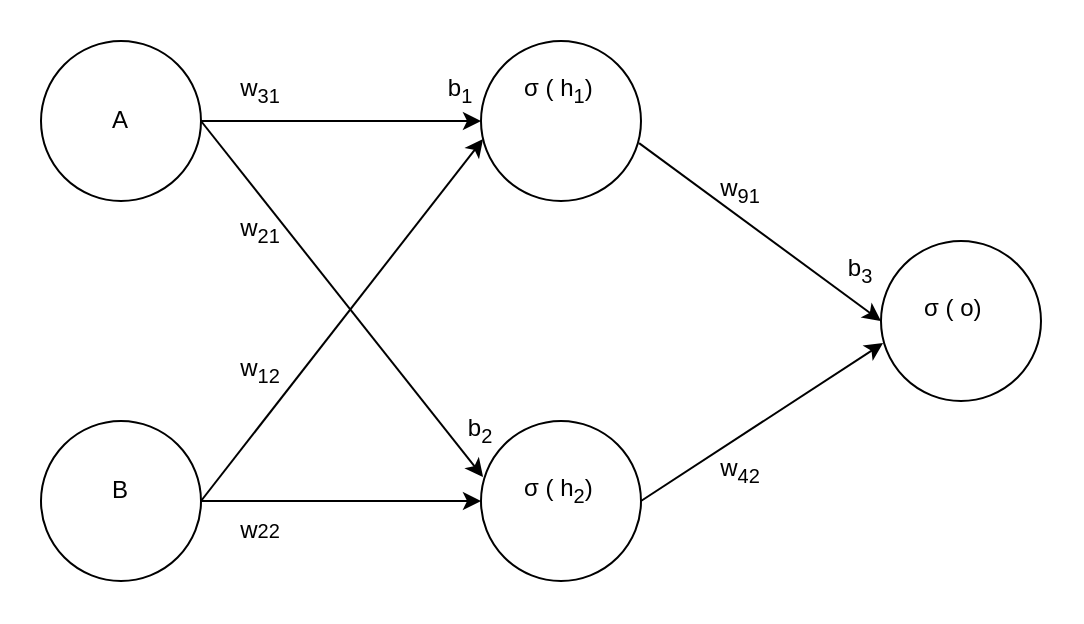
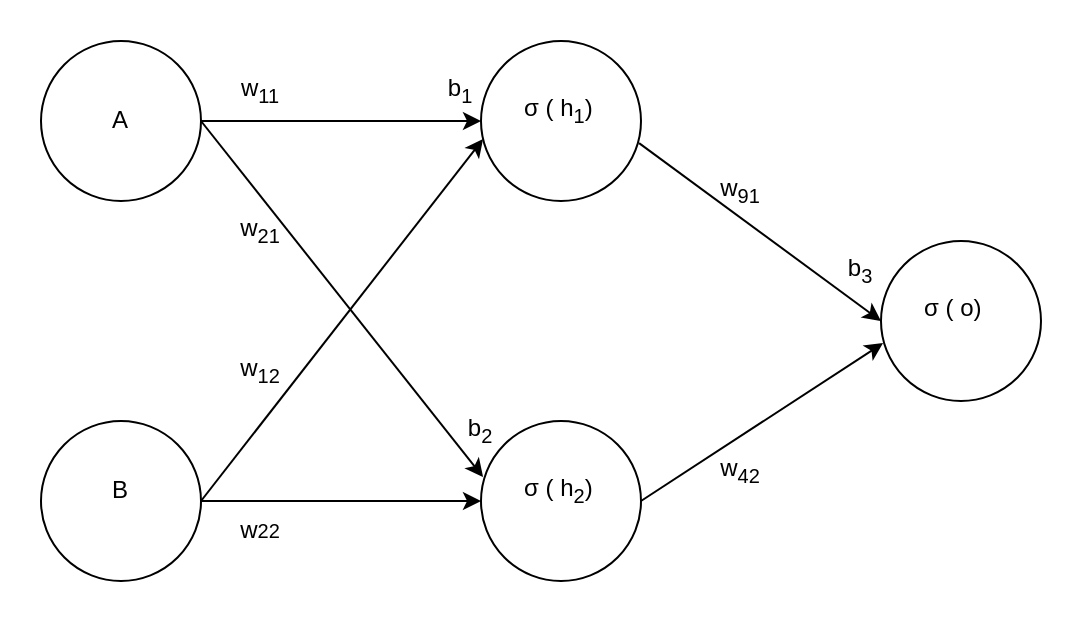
  <mxCell id="0" />
  <mxCell id="1" parent="0" />
  <mxCell id="2" style="edgeStyle=orthogonalEdgeStyle;rounded=0;orthogonalLoop=1;jettySize=auto;html=1;entryX=0;entryY=0.5;entryDx=0;entryDy=0;" edge="1" parent="1" source="3" target="7"><mxGeometry relative="1" as="geometry" /></mxCell>
  <mxCell id="3" value="" style="ellipse;whiteSpace=wrap;html=1;aspect=fixed;fillColor=none;" vertex="1" parent="1"><mxGeometry x="20" y="20" width="80" height="80" as="geometry" /></mxCell>
  <mxCell id="4" style="edgeStyle=orthogonalEdgeStyle;rounded=0;orthogonalLoop=1;jettySize=auto;html=1;entryX=0;entryY=0.5;entryDx=0;entryDy=0;" edge="1" parent="1" source="5" target="6"><mxGeometry relative="1" as="geometry" /></mxCell>
  <mxCell id="5" value="" style="ellipse;whiteSpace=wrap;html=1;aspect=fixed;fillColor=none;" vertex="1" parent="1"><mxGeometry x="20" y="210" width="80" height="80" as="geometry" /></mxCell>
  <mxCell id="6" value="" style="ellipse;whiteSpace=wrap;html=1;aspect=fixed;fillColor=none;" vertex="1" parent="1"><mxGeometry x="240" y="210" width="80" height="80" as="geometry" /></mxCell>
  <mxCell id="7" value="" style="ellipse;whiteSpace=wrap;html=1;aspect=fixed;fillColor=none;" vertex="1" parent="1"><mxGeometry x="240" y="20" width="80" height="80" as="geometry" /></mxCell>
  <mxCell id="8" value="" style="ellipse;whiteSpace=wrap;html=1;aspect=fixed;fillColor=none;" vertex="1" parent="1"><mxGeometry x="440" y="120" width="80" height="80" as="geometry" /></mxCell>
  <mxCell id="9" value="" style="endArrow=classic;html=1;rounded=0;exitX=1;exitY=0.5;exitDx=0;exitDy=0;entryX=0.013;entryY=0.613;entryDx=0;entryDy=0;entryPerimeter=0;" edge="1" parent="1" source="5" target="7"><mxGeometry width="50" height="50" relative="1" as="geometry"><mxPoint x="300" y="320" as="sourcePoint" /><mxPoint x="260" y="110" as="targetPoint" /></mxGeometry></mxCell>
  <mxCell id="10" value="" style="endArrow=classic;html=1;rounded=0;exitX=1;exitY=0.5;exitDx=0;exitDy=0;entryX=0.013;entryY=0.35;entryDx=0;entryDy=0;entryPerimeter=0;" edge="1" parent="1" source="3" target="6"><mxGeometry width="50" height="50" relative="1" as="geometry"><mxPoint x="300" y="320" as="sourcePoint" /><mxPoint x="350" y="270" as="targetPoint" /></mxGeometry></mxCell>
  <mxCell id="11" value="" style="endArrow=classic;html=1;rounded=0;entryX=0.013;entryY=0.638;entryDx=0;entryDy=0;entryPerimeter=0;exitX=1;exitY=0.5;exitDx=0;exitDy=0;" edge="1" parent="1" source="6" target="8"><mxGeometry width="50" height="50" relative="1" as="geometry"><mxPoint x="300" y="320" as="sourcePoint" /><mxPoint x="350" y="270" as="targetPoint" /></mxGeometry></mxCell>
  <mxCell id="12" value="" style="endArrow=classic;html=1;rounded=0;entryX=0;entryY=0.5;entryDx=0;entryDy=0;exitX=0.988;exitY=0.638;exitDx=0;exitDy=0;exitPerimeter=0;" edge="1" parent="1" source="7" target="8"><mxGeometry width="50" height="50" relative="1" as="geometry"><mxPoint x="300" y="320" as="sourcePoint" /><mxPoint x="350" y="270" as="targetPoint" /></mxGeometry></mxCell>
- <mxCell id="13" value="w&lt;sub&gt;31&lt;/sub&gt;" style="text;html=1;align=center;verticalAlign=middle;whiteSpace=wrap;rounded=0;" vertex="1" parent="1"><mxGeometry x="110" y="30" width="40" height="30" as="geometry" /></mxCell>
+ <mxCell id="13" value="w&lt;sub&gt;11&lt;/sub&gt;" style="text;html=1;align=center;verticalAlign=middle;whiteSpace=wrap;rounded=0;" vertex="1" parent="1"><mxGeometry x="110" y="30" width="40" height="30" as="geometry" /></mxCell>
  <mxCell id="14" value="w&lt;sub&gt;21&lt;/sub&gt;" style="text;html=1;align=center;verticalAlign=middle;whiteSpace=wrap;rounded=0;" vertex="1" parent="1"><mxGeometry x="110" y="100" width="40" height="30" as="geometry" /></mxCell>
  <mxCell id="15" value="w&lt;sub&gt;12&lt;/sub&gt;" style="text;html=1;align=center;verticalAlign=middle;whiteSpace=wrap;rounded=0;" vertex="1" parent="1"><mxGeometry x="110" y="170" width="40" height="30" as="geometry" /></mxCell>
  <mxCell id="16" value="w&lt;span style=&quot;font-size: 10px;&quot;&gt;22&lt;/span&gt;" style="text;html=1;align=center;verticalAlign=middle;whiteSpace=wrap;rounded=0;" vertex="1" parent="1"><mxGeometry x="110" y="250" width="40" height="30" as="geometry" /></mxCell>
  <mxCell id="17" value="w&lt;sub&gt;91&lt;/sub&gt;" style="text;html=1;align=center;verticalAlign=middle;whiteSpace=wrap;rounded=0;" vertex="1" parent="1"><mxGeometry x="350" y="80" width="40" height="30" as="geometry" /></mxCell>
  <mxCell id="18" value="w&lt;sub&gt;42&lt;/sub&gt;" style="text;html=1;align=center;verticalAlign=middle;whiteSpace=wrap;rounded=0;" vertex="1" parent="1"><mxGeometry x="350" y="220" width="40" height="30" as="geometry" /></mxCell>
  <mxCell id="19" value="b&lt;sub&gt;1&lt;/sub&gt;" style="text;html=1;align=center;verticalAlign=middle;whiteSpace=wrap;rounded=0;" vertex="1" parent="1"><mxGeometry x="210" y="30" width="40" height="30" as="geometry" /></mxCell>
  <mxCell id="20" value="b&lt;sub&gt;2&lt;/sub&gt;" style="text;html=1;align=center;verticalAlign=middle;whiteSpace=wrap;rounded=0;" vertex="1" parent="1"><mxGeometry x="220" y="200" width="40" height="30" as="geometry" /></mxCell>
  <mxCell id="21" value="b&lt;sub&gt;3&lt;/sub&gt;" style="text;html=1;align=center;verticalAlign=middle;whiteSpace=wrap;rounded=0;" vertex="1" parent="1"><mxGeometry x="410" y="120" width="40" height="30" as="geometry" /></mxCell>
- <mxCell id="22" value="σ ( h&lt;sub&gt;1&lt;/sub&gt;)&lt;sub&gt;&amp;nbsp;&lt;/sub&gt;" style="text;whiteSpace=wrap;html=1;" vertex="1" parent="1"><mxGeometry x="260" y="30" width="40" height="40" as="geometry" /></mxCell>
+ <mxCell id="22" value="σ ( h&lt;sub&gt;1&lt;/sub&gt;)&lt;sub&gt;&amp;nbsp;&lt;/sub&gt;" style="text;whiteSpace=wrap;html=1;" vertex="1" parent="1"><mxGeometry x="260" y="40" width="40" height="40" as="geometry" /></mxCell>
  <mxCell id="23" value="σ ( h&lt;sub&gt;2&lt;/sub&gt;)&lt;sub&gt;&amp;nbsp;&lt;/sub&gt;" style="text;whiteSpace=wrap;html=1;" vertex="1" parent="1"><mxGeometry x="260" y="230" width="40" height="40" as="geometry" /></mxCell>
  <mxCell id="24" value="A" style="text;html=1;align=center;verticalAlign=middle;whiteSpace=wrap;rounded=0;" vertex="1" parent="1"><mxGeometry x="40" y="45" width="40" height="30" as="geometry" /></mxCell>
  <mxCell id="25" value="B" style="text;html=1;align=center;verticalAlign=middle;whiteSpace=wrap;rounded=0;" vertex="1" parent="1"><mxGeometry x="40" y="230" width="40" height="30" as="geometry" /></mxCell>
  <mxCell id="26" value="σ ( o)&lt;sub&gt;&amp;nbsp;&lt;/sub&gt;" style="text;whiteSpace=wrap;html=1;" vertex="1" parent="1"><mxGeometry x="460" y="140" width="40" height="40" as="geometry" /></mxCell>
